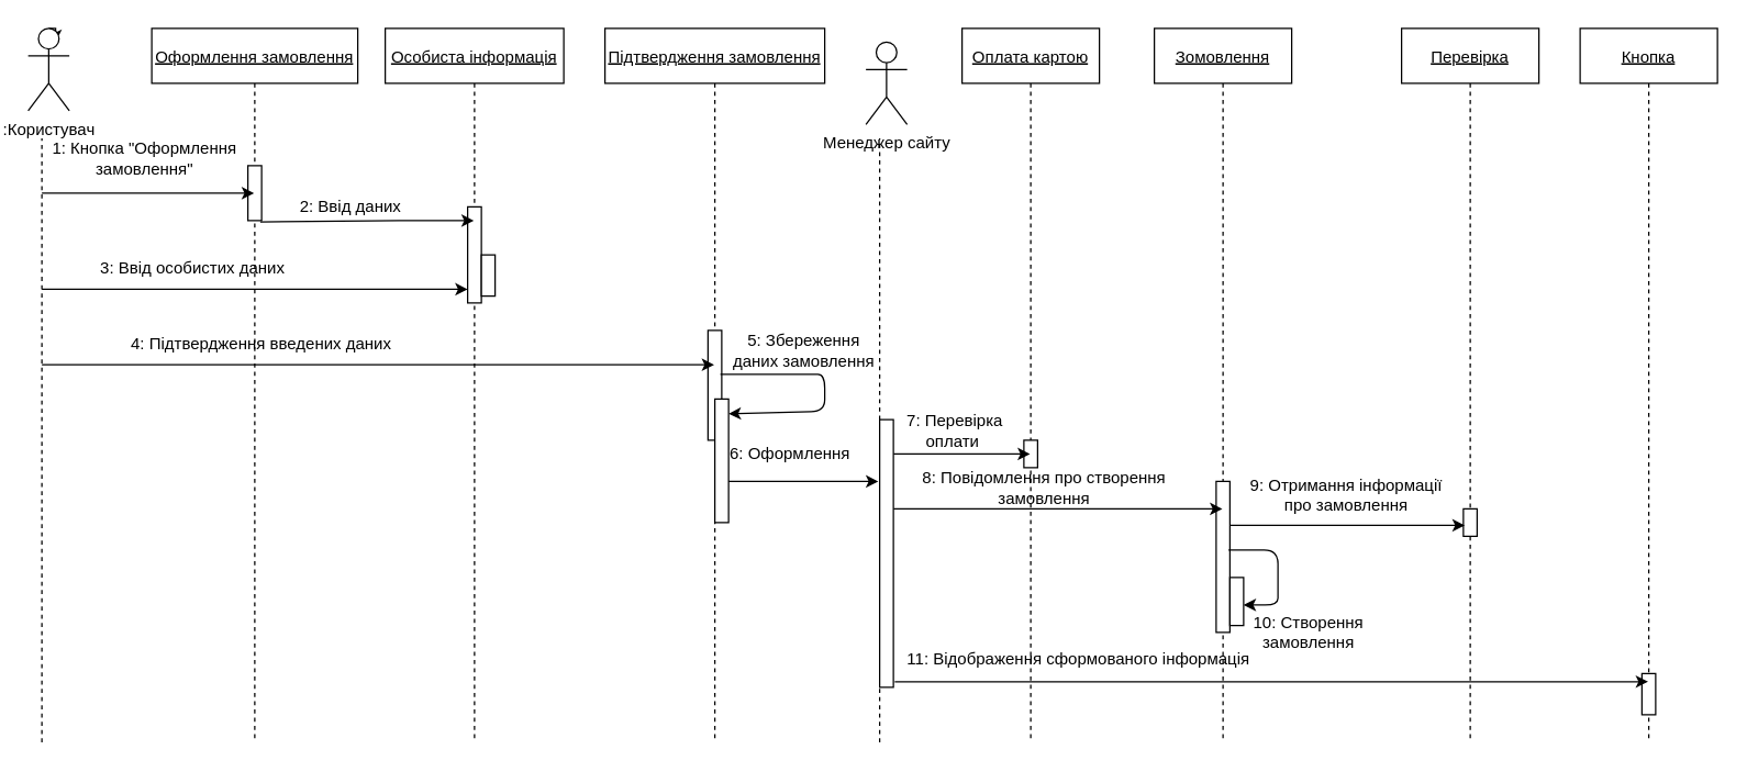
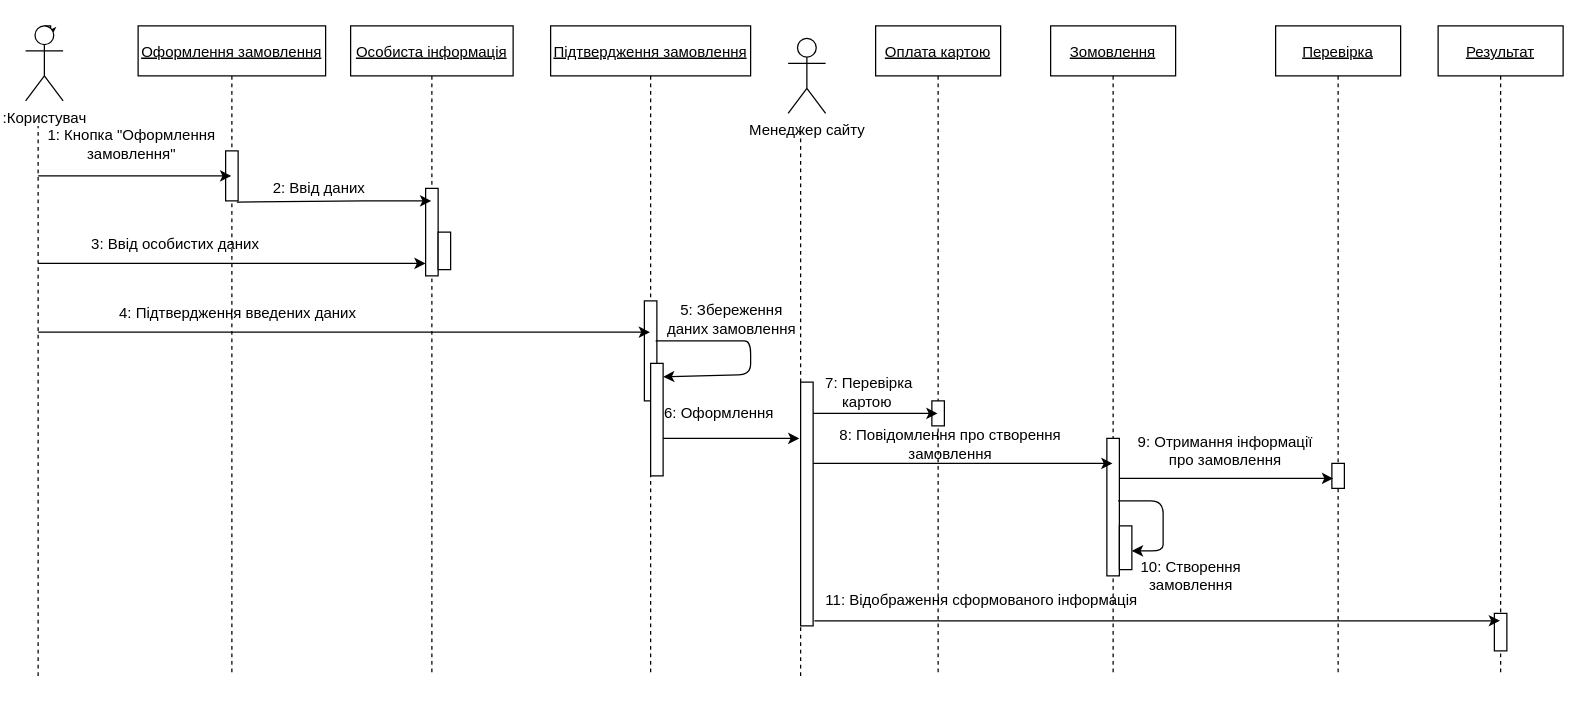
  <mxCell id="0" />
  <mxCell id="1" parent="0" />
  <mxCell id="2" value="Оформлення замовлення" style="shape=umlLifeline;perimeter=lifelinePerimeter;container=1;collapsible=0;recursiveResize=0;rounded=0;shadow=0;strokeWidth=1;size=40;align=center;labelBorderColor=none;labelBackgroundColor=none;horizontal=1;fontSize=12;fontStyle=4;" parent="1" vertex="1"><mxGeometry x="110" y="20" width="150" height="520" as="geometry" /></mxCell>
  <mxCell id="3" value="" style="points=[];perimeter=orthogonalPerimeter;rounded=0;shadow=0;strokeWidth=1;" parent="2" vertex="1"><mxGeometry x="70" y="100" width="10" height="40" as="geometry" /></mxCell>
  <mxCell id="4" value="Особиста інформація" style="shape=umlLifeline;perimeter=lifelinePerimeter;container=1;collapsible=0;recursiveResize=0;rounded=0;shadow=0;strokeWidth=1;fontStyle=4" parent="1" vertex="1"><mxGeometry x="280" y="20" width="130" height="520" as="geometry" /></mxCell>
  <mxCell id="5" value="" style="points=[];perimeter=orthogonalPerimeter;rounded=0;shadow=0;strokeWidth=1;" parent="4" vertex="1"><mxGeometry x="60" y="130" width="10" height="70" as="geometry" /></mxCell>
  <mxCell id="6" value="" style="points=[];perimeter=orthogonalPerimeter;rounded=0;shadow=0;strokeWidth=1;" parent="4" vertex="1"><mxGeometry x="70" y="165" width="10" height="30" as="geometry" /></mxCell>
  <mxCell id="7" style="edgeStyle=orthogonalEdgeStyle;rounded=0;orthogonalLoop=1;jettySize=auto;html=1;exitX=0.5;exitY=0;exitDx=0;exitDy=0;exitPerimeter=0;fontSize=12;" edge="1" parent="1" source="8"><mxGeometry relative="1" as="geometry"><mxPoint x="40" y="30" as="targetPoint" /></mxGeometry></mxCell>
  <mxCell id="8" value=":Користувач&lt;br&gt;" style="shape=umlActor;verticalLabelPosition=bottom;verticalAlign=top;html=1;outlineConnect=0;" vertex="1" parent="1"><mxGeometry x="20" y="20" width="30" height="60" as="geometry" /></mxCell>
  <mxCell id="9" value="" style="endArrow=none;dashed=1;html=1;" edge="1" parent="1"><mxGeometry width="50" height="50" relative="1" as="geometry"><mxPoint x="30" y="540" as="sourcePoint" /><mxPoint x="30" y="100" as="targetPoint" /></mxGeometry></mxCell>
  <mxCell id="10" value="Підтвердження замовлення" style="shape=umlLifeline;perimeter=lifelinePerimeter;container=1;collapsible=0;recursiveResize=0;rounded=0;shadow=0;strokeWidth=1;fontStyle=4" vertex="1" parent="1"><mxGeometry x="440" y="20" width="160" height="520" as="geometry" /></mxCell>
  <mxCell id="11" value="" style="points=[];perimeter=orthogonalPerimeter;rounded=0;shadow=0;strokeWidth=1;" vertex="1" parent="10"><mxGeometry x="75" y="220" width="10" height="80" as="geometry" /></mxCell>
  <mxCell id="12" value="" style="endArrow=classic;html=1;fontSize=12;exitX=0.9;exitY=0.4;exitDx=0;exitDy=0;exitPerimeter=0;entryX=1;entryY=0.12;entryDx=0;entryDy=0;entryPerimeter=0;" edge="1" parent="10" source="11" target="13"><mxGeometry width="50" height="50" relative="1" as="geometry"><mxPoint x="110" y="235" as="sourcePoint" /><mxPoint x="84" y="279" as="targetPoint" /><Array as="points"><mxPoint x="140" y="252" /><mxPoint x="160" y="252" /><mxPoint x="160" y="279" /></Array></mxGeometry></mxCell>
  <mxCell id="13" value="" style="points=[];perimeter=orthogonalPerimeter;rounded=0;shadow=0;strokeWidth=1;" vertex="1" parent="10"><mxGeometry x="80" y="270" width="10" height="90" as="geometry" /></mxCell>
  <mxCell id="14" value="Оплата картою" style="shape=umlLifeline;perimeter=lifelinePerimeter;container=1;collapsible=0;recursiveResize=0;rounded=0;shadow=0;strokeWidth=1;fontStyle=4" vertex="1" parent="1"><mxGeometry x="700" y="20" width="100" height="520" as="geometry" /></mxCell>
  <mxCell id="15" value="" style="points=[];perimeter=orthogonalPerimeter;rounded=0;shadow=0;strokeWidth=1;" vertex="1" parent="14"><mxGeometry x="45" y="300" width="10" height="20" as="geometry" /></mxCell>
  <mxCell id="16" value="Менеджер сайту" style="shape=umlActor;verticalLabelPosition=bottom;verticalAlign=top;html=1;outlineConnect=0;" vertex="1" parent="1"><mxGeometry x="630" y="30" width="30" height="60" as="geometry" /></mxCell>
  <mxCell id="17" value="Зомовлення" style="shape=umlLifeline;perimeter=lifelinePerimeter;container=1;collapsible=0;recursiveResize=0;rounded=0;shadow=0;strokeWidth=1;fontStyle=4" vertex="1" parent="1"><mxGeometry x="840" y="20" width="100" height="520" as="geometry" /></mxCell>
  <mxCell id="18" value="" style="points=[];perimeter=orthogonalPerimeter;rounded=0;shadow=0;strokeWidth=1;" vertex="1" parent="17"><mxGeometry x="45" y="330" width="10" height="110" as="geometry" /></mxCell>
  <mxCell id="19" value="" style="points=[];perimeter=orthogonalPerimeter;rounded=0;shadow=0;strokeWidth=1;" vertex="1" parent="17"><mxGeometry x="55" y="400" width="10" height="35" as="geometry" /></mxCell>
  <mxCell id="20" value="" style="endArrow=classic;html=1;fontSize=12;exitX=0.9;exitY=0.455;exitDx=0;exitDy=0;exitPerimeter=0;" edge="1" parent="17" source="18" target="19"><mxGeometry width="50" height="50" relative="1" as="geometry"><mxPoint x="60" y="380" as="sourcePoint" /><mxPoint x="140" y="420" as="targetPoint" /><Array as="points"><mxPoint x="90" y="380" /><mxPoint x="90" y="400" /><mxPoint x="90" y="420" /></Array></mxGeometry></mxCell>
  <mxCell id="21" value="Перевірка" style="shape=umlLifeline;perimeter=lifelinePerimeter;container=1;collapsible=0;recursiveResize=0;rounded=0;shadow=0;strokeWidth=1;fontStyle=4" vertex="1" parent="1"><mxGeometry x="1020" y="20" width="100" height="520" as="geometry" /></mxCell>
  <mxCell id="22" value="" style="points=[];perimeter=orthogonalPerimeter;rounded=0;shadow=0;strokeWidth=1;" vertex="1" parent="21"><mxGeometry x="45" y="350" width="10" height="20" as="geometry" /></mxCell>
- <mxCell id="23" value="Кнопка" style="shape=umlLifeline;perimeter=lifelinePerimeter;container=1;collapsible=0;recursiveResize=0;rounded=0;shadow=0;strokeWidth=1;fontStyle=4" vertex="1" parent="1"><mxGeometry x="1150" y="20" width="100" height="520" as="geometry" /></mxCell>
+ <mxCell id="23" value="Результат" style="shape=umlLifeline;perimeter=lifelinePerimeter;container=1;collapsible=0;recursiveResize=0;rounded=0;shadow=0;strokeWidth=1;fontStyle=4" vertex="1" parent="1"><mxGeometry x="1150" y="20" width="100" height="520" as="geometry" /></mxCell>
  <mxCell id="24" value="" style="points=[];perimeter=orthogonalPerimeter;rounded=0;shadow=0;strokeWidth=1;" vertex="1" parent="23"><mxGeometry x="45" y="470" width="10" height="30" as="geometry" /></mxCell>
  <mxCell id="25" value="" style="endArrow=none;dashed=1;html=1;fontSize=12;" edge="1" parent="1" source="42"><mxGeometry width="50" height="50" relative="1" as="geometry"><mxPoint x="640" y="460" as="sourcePoint" /><mxPoint x="640" y="100" as="targetPoint" /></mxGeometry></mxCell>
  <mxCell id="26" value="" style="endArrow=classic;html=1;fontSize=12;" edge="1" parent="1" target="2"><mxGeometry width="50" height="50" relative="1" as="geometry"><mxPoint x="30" y="140" as="sourcePoint" /><mxPoint x="150" y="130" as="targetPoint" /></mxGeometry></mxCell>
  <mxCell id="27" value="1: Кнопка &quot;Оформлення замовлення&quot;" style="text;html=1;strokeColor=none;fillColor=none;align=center;verticalAlign=middle;whiteSpace=wrap;rounded=0;labelBackgroundColor=none;fontSize=12;" vertex="1" parent="1"><mxGeometry x="30" y="110" width="150" height="10" as="geometry" /></mxCell>
  <mxCell id="28" value="" style="endArrow=classic;html=1;fontSize=12;exitX=0.9;exitY=1.025;exitDx=0;exitDy=0;exitPerimeter=0;" edge="1" parent="1" source="3" target="4"><mxGeometry width="50" height="50" relative="1" as="geometry"><mxPoint x="210" y="230" as="sourcePoint" /><mxPoint x="336" y="163" as="targetPoint" /><Array as="points"><mxPoint x="280" y="160" /></Array></mxGeometry></mxCell>
  <mxCell id="29" value="2: Ввід даних" style="text;html=1;strokeColor=none;fillColor=none;align=center;verticalAlign=middle;whiteSpace=wrap;rounded=0;labelBackgroundColor=none;fontSize=12;" vertex="1" parent="1"><mxGeometry x="210" y="140" width="90" height="20" as="geometry" /></mxCell>
  <mxCell id="30" value="" style="endArrow=classic;html=1;fontSize=12;" edge="1" parent="1"><mxGeometry width="50" height="50" relative="1" as="geometry"><mxPoint x="30" y="210" as="sourcePoint" /><mxPoint x="340" y="210" as="targetPoint" /></mxGeometry></mxCell>
  <mxCell id="31" value="3: Ввід особистих даних" style="text;html=1;strokeColor=none;fillColor=none;align=center;verticalAlign=middle;whiteSpace=wrap;rounded=0;labelBackgroundColor=none;fontSize=12;" vertex="1" parent="1"><mxGeometry x="60" y="170" width="160" height="50" as="geometry" /></mxCell>
  <mxCell id="32" value="" style="endArrow=classic;html=1;fontSize=12;" edge="1" parent="1" target="10"><mxGeometry width="50" height="50" relative="1" as="geometry"><mxPoint x="30" y="265" as="sourcePoint" /><mxPoint x="430" y="265" as="targetPoint" /></mxGeometry></mxCell>
  <mxCell id="33" value="4: Підтвердження введених даних" style="text;html=1;strokeColor=none;fillColor=none;align=center;verticalAlign=middle;whiteSpace=wrap;rounded=0;labelBackgroundColor=none;fontSize=12;" vertex="1" parent="1"><mxGeometry x="30" y="240" width="320" height="20" as="geometry" /></mxCell>
  <mxCell id="34" value="5: Збереження даних замовлення" style="text;html=1;strokeColor=none;fillColor=none;align=center;verticalAlign=middle;whiteSpace=wrap;rounded=0;labelBackgroundColor=none;fontSize=12;" vertex="1" parent="1"><mxGeometry x="530" y="250" width="110" height="10" as="geometry" /></mxCell>
  <mxCell id="35" value="" style="endArrow=classic;html=1;fontSize=12;" edge="1" parent="1" source="13"><mxGeometry width="50" height="50" relative="1" as="geometry"><mxPoint x="570" y="360" as="sourcePoint" /><mxPoint x="639" y="350" as="targetPoint" /></mxGeometry></mxCell>
  <mxCell id="36" value="" style="endArrow=none;dashed=1;html=1;fontSize=12;" edge="1" parent="1" target="42"><mxGeometry width="50" height="50" relative="1" as="geometry"><mxPoint x="640" y="380" as="sourcePoint" /><mxPoint x="640" y="100" as="targetPoint" /></mxGeometry></mxCell>
  <mxCell id="37" value="6: Оформлення" style="text;html=1;strokeColor=none;fillColor=none;align=center;verticalAlign=middle;whiteSpace=wrap;rounded=0;labelBackgroundColor=none;fontSize=12;" vertex="1" parent="1"><mxGeometry x="530" y="320" width="90" height="20" as="geometry" /></mxCell>
  <mxCell id="38" value="" style="endArrow=classic;html=1;fontSize=12;" edge="1" parent="1" target="14"><mxGeometry width="50" height="50" relative="1" as="geometry"><mxPoint x="650" y="330" as="sourcePoint" /><mxPoint x="700" y="280" as="targetPoint" /></mxGeometry></mxCell>
- <mxCell id="39" value="7: Перевірка оплати&amp;nbsp;" style="text;html=1;strokeColor=none;fillColor=none;align=center;verticalAlign=middle;whiteSpace=wrap;rounded=0;labelBackgroundColor=none;fontSize=12;" vertex="1" parent="1"><mxGeometry x="650" y="305" width="90" height="15" as="geometry" /></mxCell>
+ <mxCell id="39" value="7: Перевірка картою&amp;nbsp;" style="text;html=1;strokeColor=none;fillColor=none;align=center;verticalAlign=middle;whiteSpace=wrap;rounded=0;labelBackgroundColor=none;fontSize=12;" vertex="1" parent="1"><mxGeometry x="650" y="305" width="90" height="15" as="geometry" /></mxCell>
  <mxCell id="40" value="" style="endArrow=classic;html=1;fontSize=12;" edge="1" parent="1" target="17"><mxGeometry width="50" height="50" relative="1" as="geometry"><mxPoint x="650" y="370" as="sourcePoint" /><mxPoint x="740" y="350" as="targetPoint" /></mxGeometry></mxCell>
  <mxCell id="41" value="8: Повідомлення про створення замовлення" style="text;html=1;strokeColor=none;fillColor=none;align=center;verticalAlign=middle;whiteSpace=wrap;rounded=0;labelBackgroundColor=none;fontSize=12;" vertex="1" parent="1"><mxGeometry x="650" y="350" width="220" height="10" as="geometry" /></mxCell>
  <mxCell id="42" value="" style="points=[];perimeter=orthogonalPerimeter;rounded=0;shadow=0;strokeWidth=1;" vertex="1" parent="1"><mxGeometry x="640" y="305" width="10" height="195" as="geometry" /></mxCell>
  <mxCell id="43" value="" style="endArrow=none;dashed=1;html=1;fontSize=12;" edge="1" parent="1" target="42"><mxGeometry width="50" height="50" relative="1" as="geometry"><mxPoint x="640" y="540" as="sourcePoint" /><mxPoint x="640" y="100" as="targetPoint" /></mxGeometry></mxCell>
  <mxCell id="44" value="" style="endArrow=classic;html=1;fontSize=12;entryX=0.1;entryY=0.6;entryDx=0;entryDy=0;entryPerimeter=0;" edge="1" parent="1" source="18" target="22"><mxGeometry width="50" height="50" relative="1" as="geometry"><mxPoint x="900" y="382" as="sourcePoint" /><mxPoint x="1030" y="379" as="targetPoint" /></mxGeometry></mxCell>
  <mxCell id="45" value="9: Отримання інформації про замовлення" style="text;html=1;strokeColor=none;fillColor=none;align=center;verticalAlign=middle;whiteSpace=wrap;rounded=0;labelBackgroundColor=none;fontSize=12;" vertex="1" parent="1"><mxGeometry x="900" y="350" width="160" height="20" as="geometry" /></mxCell>
  <mxCell id="46" value="10: Створення замовлення" style="text;html=1;strokeColor=none;fillColor=none;align=center;verticalAlign=middle;whiteSpace=wrap;rounded=0;labelBackgroundColor=none;fontSize=12;" vertex="1" parent="1"><mxGeometry x="890" y="450" width="125" height="20" as="geometry" /></mxCell>
  <mxCell id="47" value="" style="endArrow=classic;html=1;fontSize=12;exitX=1.1;exitY=0.979;exitDx=0;exitDy=0;exitPerimeter=0;" edge="1" parent="1" source="42" target="23"><mxGeometry width="50" height="50" relative="1" as="geometry"><mxPoint x="690" y="500" as="sourcePoint" /><mxPoint x="1130" y="500" as="targetPoint" /></mxGeometry></mxCell>
  <mxCell id="48" value="11: Відображення сформованого інформація" style="text;html=1;strokeColor=none;fillColor=none;align=center;verticalAlign=middle;whiteSpace=wrap;rounded=0;labelBackgroundColor=none;fontSize=12;" vertex="1" parent="1"><mxGeometry x="640" y="470" width="290" height="20" as="geometry" /></mxCell>
